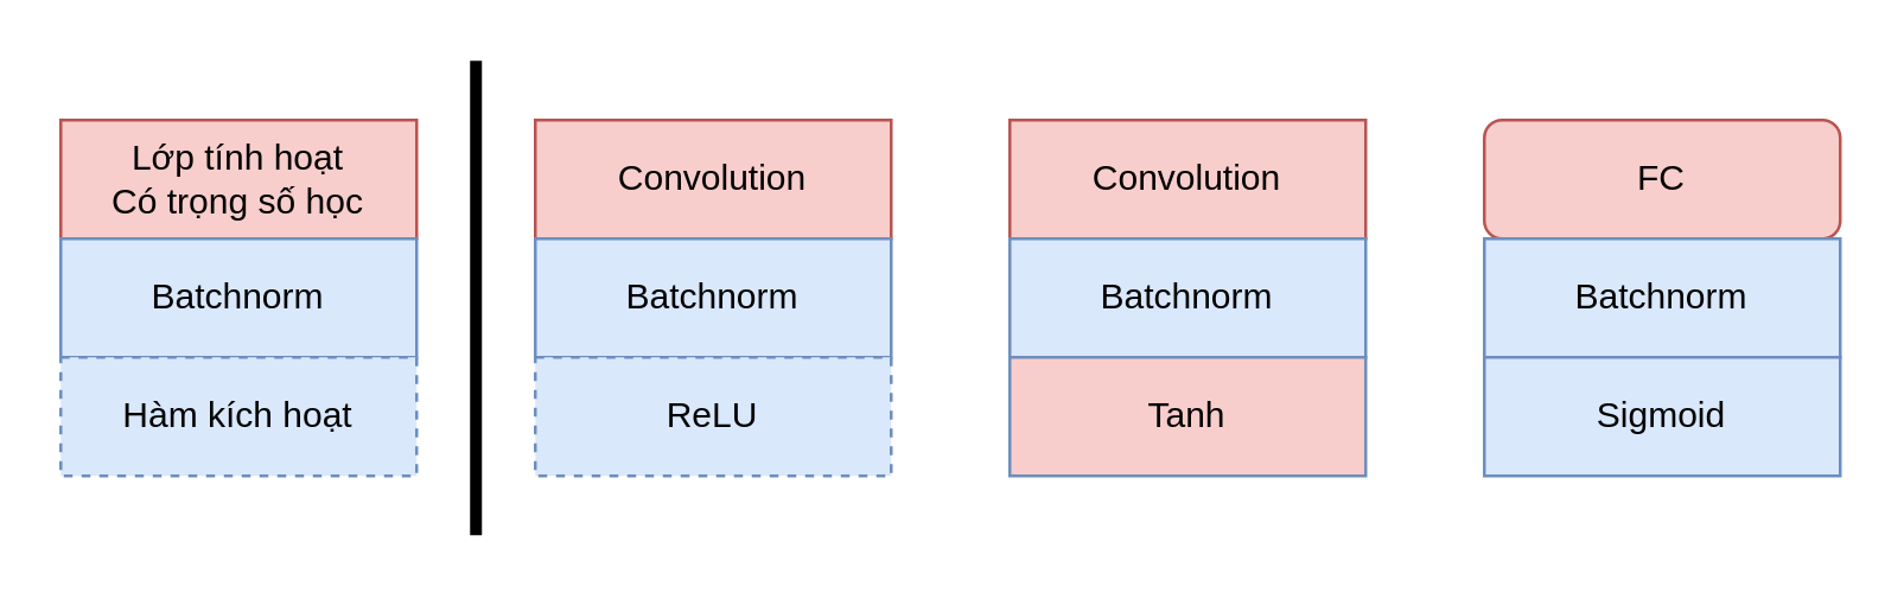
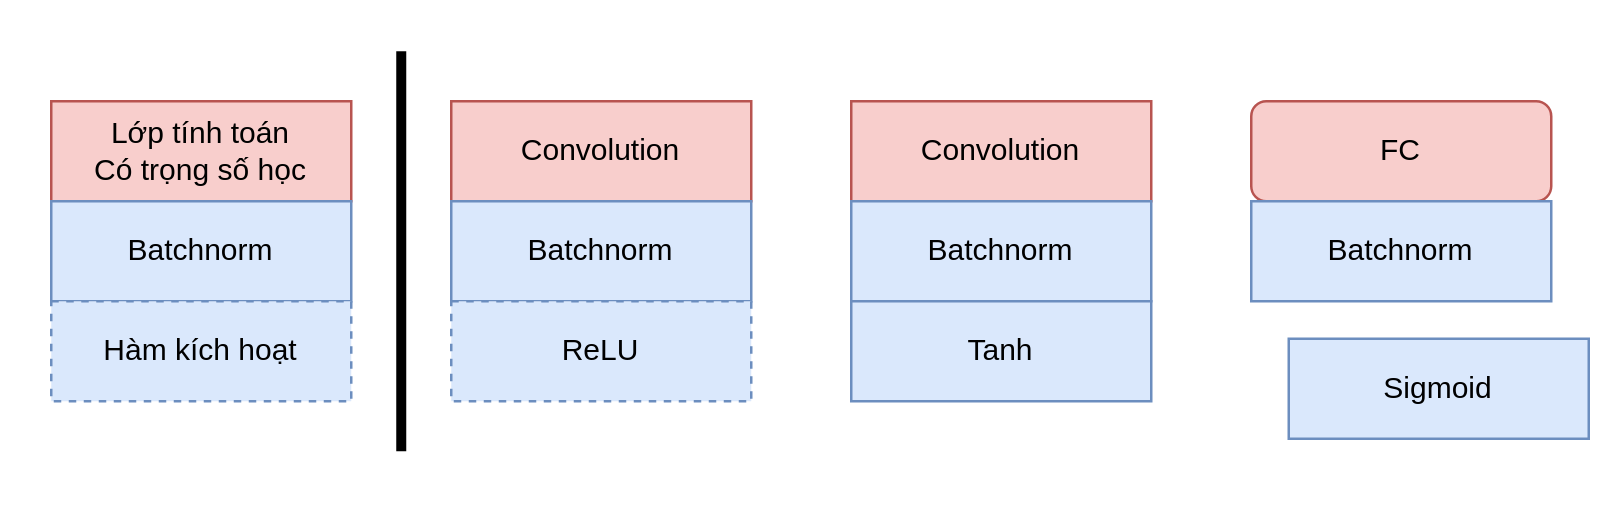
  <mxCell id="0" />
  <mxCell id="1" parent="0" />
  <mxCell id="2" value="Convolution" style="rounded=0;whiteSpace=wrap;html=1;fillColor=#f8cecc;strokeColor=#b85450;" vertex="1" parent="1"><mxGeometry x="180" y="40" width="120" height="40" as="geometry" /></mxCell>
  <mxCell id="3" value="Batchnorm" style="rounded=0;whiteSpace=wrap;html=1;fillColor=#dae8fc;strokeColor=#6c8ebf;" vertex="1" parent="1"><mxGeometry x="180" y="80" width="120" height="40" as="geometry" /></mxCell>
  <mxCell id="4" value="ReLU" style="rounded=0;whiteSpace=wrap;html=1;fillColor=#dae8fc;strokeColor=#6c8ebf;dashed=1;" vertex="1" parent="1"><mxGeometry x="180" y="120" width="120" height="40" as="geometry" /></mxCell>
  <mxCell id="5" value="Convolution" style="rounded=0;whiteSpace=wrap;html=1;fillColor=#f8cecc;strokeColor=#b85450;" vertex="1" parent="1"><mxGeometry x="340" y="40" width="120" height="40" as="geometry" /></mxCell>
  <mxCell id="6" value="Batchnorm" style="rounded=0;whiteSpace=wrap;html=1;fillColor=#dae8fc;strokeColor=#6c8ebf;" vertex="1" parent="1"><mxGeometry x="340" y="80" width="120" height="40" as="geometry" /></mxCell>
- <mxCell id="7" value="Tanh" style="rounded=0;whiteSpace=wrap;html=1;fillColor=#f8cecc;strokeColor=#6c8ebf;" vertex="1" parent="1"><mxGeometry x="340" y="120" width="120" height="40" as="geometry" /></mxCell>
+ <mxCell id="7" value="Tanh" style="rounded=0;whiteSpace=wrap;html=1;fillColor=#dae8fc;strokeColor=#6c8ebf;" vertex="1" parent="1"><mxGeometry x="340" y="120" width="120" height="40" as="geometry" /></mxCell>
  <mxCell id="8" value="FC" style="whiteSpace=wrap;html=1;fillColor=#f8cecc;strokeColor=#b85450;rounded=1;" vertex="1" parent="1"><mxGeometry x="500" y="40" width="120" height="40" as="geometry" /></mxCell>
  <mxCell id="9" value="Batchnorm" style="rounded=0;whiteSpace=wrap;html=1;fillColor=#dae8fc;strokeColor=#6c8ebf;" vertex="1" parent="1"><mxGeometry x="500" y="80" width="120" height="40" as="geometry" /></mxCell>
- <mxCell id="10" value="Sigmoid" style="rounded=0;whiteSpace=wrap;html=1;fillColor=#dae8fc;strokeColor=#6c8ebf;" vertex="1" parent="1"><mxGeometry x="500" y="120" width="120" height="40" as="geometry" /></mxCell>
- <mxCell id="11" value="Lớp tính hoạt&lt;br&gt;Có trọng số học" style="rounded=0;whiteSpace=wrap;html=1;fillColor=#f8cecc;strokeColor=#b85450;" vertex="1" parent="1"><mxGeometry x="20" y="40" width="120" height="40" as="geometry" /></mxCell>
+ <mxCell id="10" value="Sigmoid" style="rounded=0;whiteSpace=wrap;html=1;fillColor=#dae8fc;strokeColor=#6c8ebf;" vertex="1" parent="1"><mxGeometry x="515" y="135" width="120" height="40" as="geometry" /></mxCell>
+ <mxCell id="11" value="Lớp tính toán&lt;br&gt;Có trọng số học" style="rounded=0;whiteSpace=wrap;html=1;fillColor=#f8cecc;strokeColor=#b85450;" vertex="1" parent="1"><mxGeometry x="20" y="40" width="120" height="40" as="geometry" /></mxCell>
  <mxCell id="12" value="Batchnorm" style="rounded=0;whiteSpace=wrap;html=1;fillColor=#dae8fc;strokeColor=#6c8ebf;" vertex="1" parent="1"><mxGeometry x="20" y="80" width="120" height="40" as="geometry" /></mxCell>
  <mxCell id="13" value="Hàm kích hoạt" style="rounded=0;whiteSpace=wrap;html=1;fillColor=#dae8fc;strokeColor=#6c8ebf;dashed=1;" vertex="1" parent="1"><mxGeometry x="20" y="120" width="120" height="40" as="geometry" /></mxCell>
  <mxCell id="14" value="" style="endArrow=none;html=1;strokeWidth=4;" edge="1" parent="1"><mxGeometry width="50" height="50" relative="1" as="geometry"><mxPoint x="160" y="180" as="sourcePoint" /><mxPoint x="160" y="20" as="targetPoint" /></mxGeometry></mxCell>
